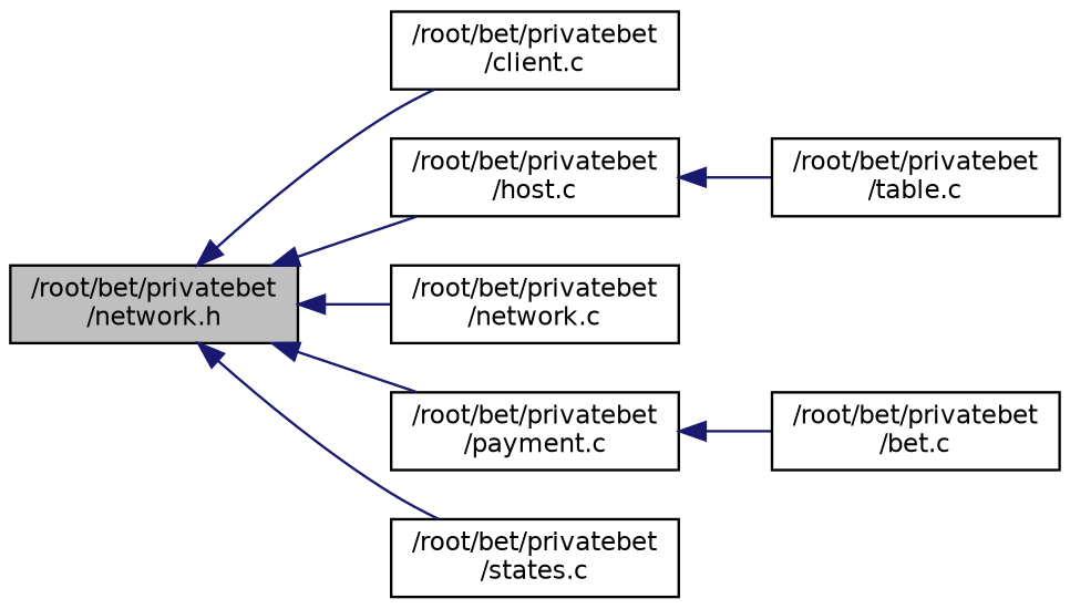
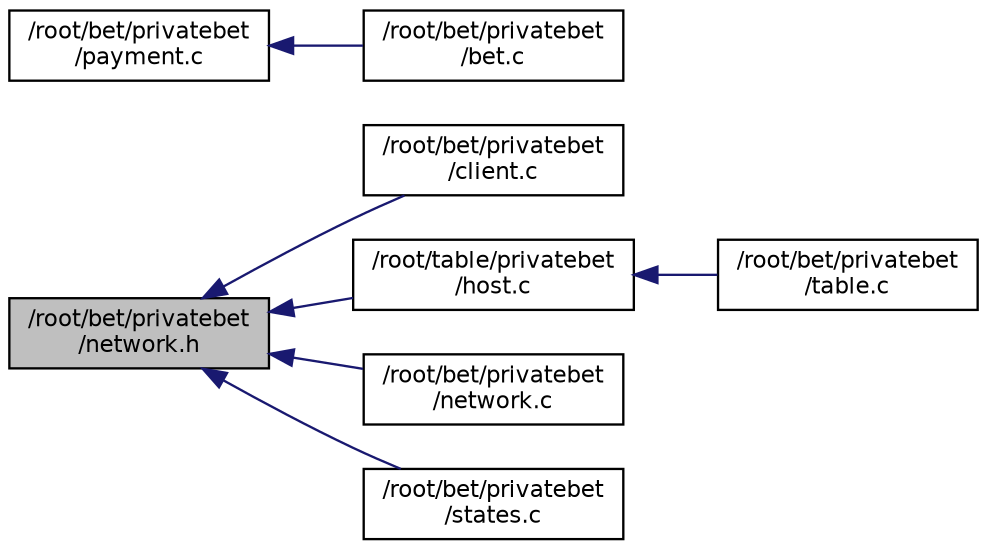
  digraph {
    rankdir=LR
    node [color=black fillcolor=white fontname=Helvetica fontsize=10 shape=record style=filled]
    edge [color=midnightblue dir=back fontname=Helvetica fontsize=10 labelfontname=Helvetica labelfontsize=10 style=solid]
    n1 [fillcolor=grey75 fontcolor=black height=0.2 label="/root/bet/privatebet\l/network.h" width=0.4]
    n2 [height=0.2 label="/root/bet/privatebet\l/client.c" width=0.4]
-   n3 [height=0.2 label="/root/bet/privatebet\l/host.c" width=0.4]
+   n3 [height=0.2 label="/root/table/privatebet\l/host.c" width=0.4]
    n4 [height=0.2 label="/root/bet/privatebet\l/network.c" width=0.4]
    n5 [height=0.2 label="/root/bet/privatebet\l/payment.c" width=0.4]
    n6 [height=0.2 label="/root/bet/privatebet\l/states.c" width=0.4]
    n7 [height=0.2 label="/root/bet/privatebet\l/bet.c" width=0.4]
    n8 [height=0.2 label="/root/bet/privatebet\l/table.c" width=0.4]
    n1 -> n2
    n1 -> n3
    n1 -> n4
-   n1 -> n5
    n1 -> n6
    n3 -> n8
    n5 -> n7
  }
